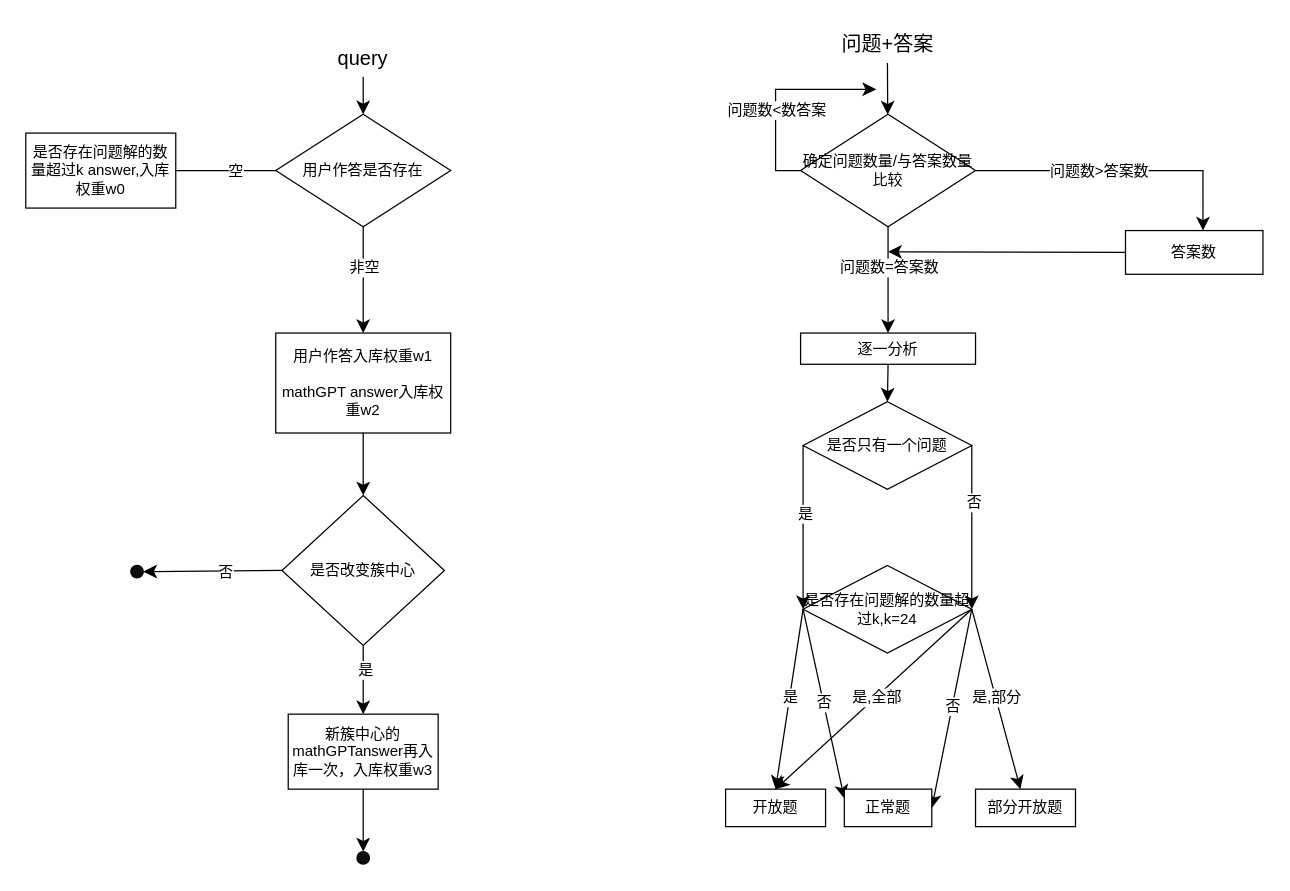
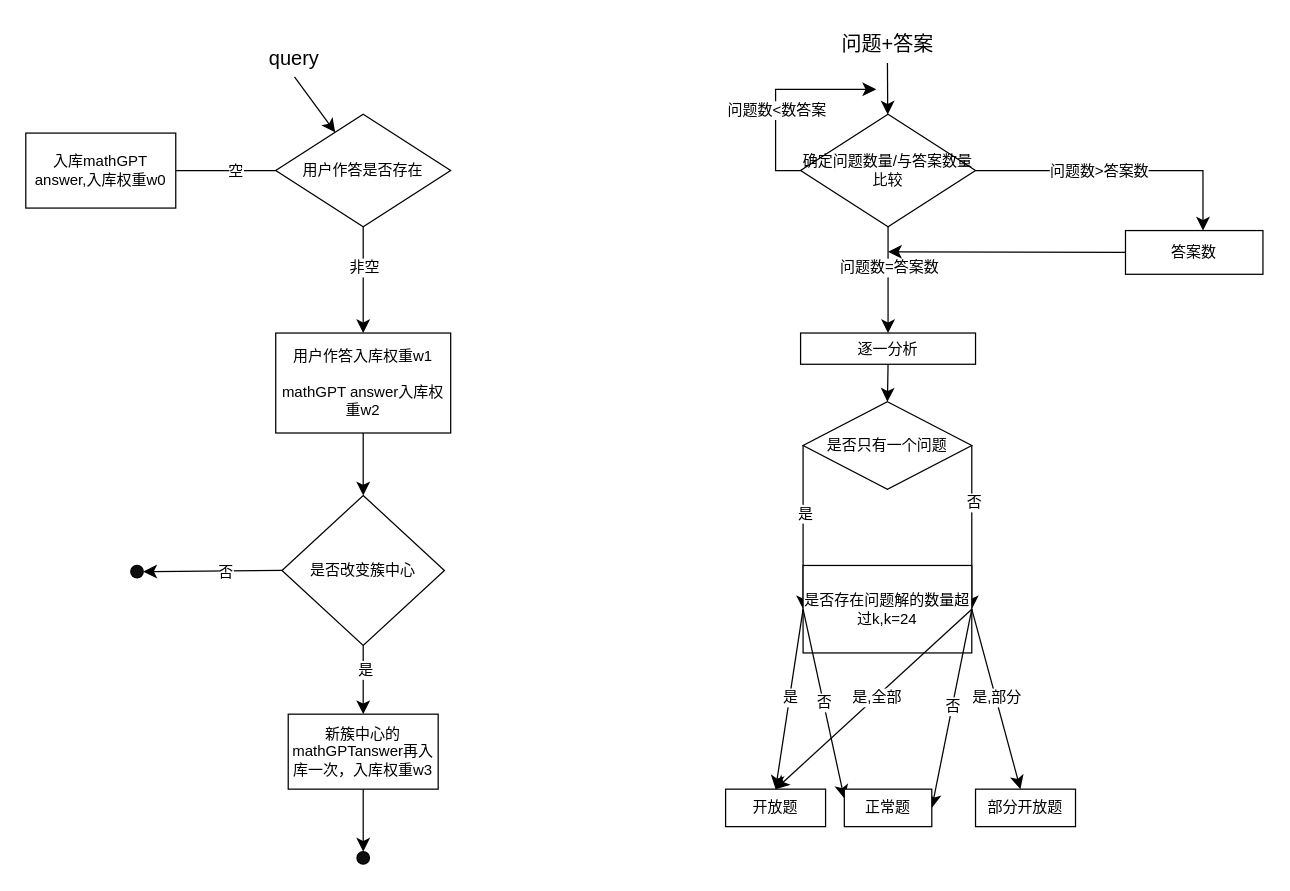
  <mxCell id="0" />
  <mxCell id="1" parent="0" />
  <mxCell id="2" style="edgeStyle=none;curved=1;rounded=0;orthogonalLoop=1;jettySize=auto;html=1;exitX=0.5;exitY=1;exitDx=0;exitDy=0;fontSize=12;startSize=8;endSize=8;" edge="1" parent="1" source="3" target="8"><mxGeometry relative="1" as="geometry" /></mxCell>
- <mxCell id="3" value="query" style="text;html=1;align=center;verticalAlign=middle;whiteSpace=wrap;rounded=0;fontSize=16;" vertex="1" parent="1"><mxGeometry x="260" y="31" width="60" height="30" as="geometry" /></mxCell>
+ <mxCell id="3" value="query" style="text;html=1;align=center;verticalAlign=middle;whiteSpace=wrap;rounded=0;fontSize=16;" vertex="1" parent="1"><mxGeometry x="205" y="31" width="60" height="30" as="geometry" /></mxCell>
  <mxCell id="4" style="edgeStyle=none;curved=1;rounded=0;orthogonalLoop=1;jettySize=auto;html=1;exitX=0;exitY=0.5;exitDx=0;exitDy=0;fontSize=12;startSize=8;endSize=8;entryX=1;entryY=0.5;entryDx=0;entryDy=0;endArrow=none;" edge="1" parent="1" source="8" target="9"><mxGeometry relative="1" as="geometry"><mxPoint x="150" y="136" as="targetPoint" /></mxGeometry></mxCell>
  <mxCell id="5" value="空" style="edgeLabel;html=1;align=center;verticalAlign=middle;resizable=0;points=[];fontSize=12;" vertex="1" connectable="0" parent="4"><mxGeometry x="-0.171" relative="1" as="geometry"><mxPoint as="offset" /></mxGeometry></mxCell>
  <mxCell id="6" style="edgeStyle=none;curved=1;rounded=0;orthogonalLoop=1;jettySize=auto;html=1;exitX=0.5;exitY=1;exitDx=0;exitDy=0;fontSize=12;startSize=8;endSize=8;entryX=0.5;entryY=0;entryDx=0;entryDy=0;" edge="1" parent="1" source="8" target="11"><mxGeometry relative="1" as="geometry"><mxPoint x="290" y="251" as="targetPoint" /></mxGeometry></mxCell>
  <mxCell id="7" value="非空" style="edgeLabel;html=1;align=center;verticalAlign=middle;resizable=0;points=[];fontSize=12;" vertex="1" connectable="0" parent="6"><mxGeometry x="-0.25" relative="1" as="geometry"><mxPoint as="offset" /></mxGeometry></mxCell>
  <mxCell id="8" value="用户作答是否存在" style="rhombus;whiteSpace=wrap;html=1;" vertex="1" parent="1"><mxGeometry x="220" y="91" width="140" height="90" as="geometry" /></mxCell>
- <mxCell id="9" value="是否存在问题解的数量超过k answer,入库权重w0" style="rounded=0;whiteSpace=wrap;html=1;" vertex="1" parent="1"><mxGeometry x="20" y="106" width="120" height="60" as="geometry" /></mxCell>
+ <mxCell id="9" value="入库mathGPT answer,入库权重w0" style="rounded=0;whiteSpace=wrap;html=1;" vertex="1" parent="1"><mxGeometry x="20" y="106" width="120" height="60" as="geometry" /></mxCell>
  <mxCell id="10" style="edgeStyle=none;curved=1;rounded=0;orthogonalLoop=1;jettySize=auto;html=1;exitX=0.5;exitY=1;exitDx=0;exitDy=0;fontSize=12;startSize=8;endSize=8;entryX=0.5;entryY=0;entryDx=0;entryDy=0;" edge="1" parent="1" source="11" target="16"><mxGeometry relative="1" as="geometry"><mxPoint x="290" y="391" as="targetPoint" /></mxGeometry></mxCell>
  <mxCell id="11" value="用户作答入库权重w1&lt;div&gt;&lt;br&gt;&lt;div&gt;mathGPT answer入库权重w2&lt;/div&gt;&lt;/div&gt;" style="rounded=0;whiteSpace=wrap;html=1;" vertex="1" parent="1"><mxGeometry x="220" y="266" width="140" height="80" as="geometry" /></mxCell>
  <mxCell id="12" style="edgeStyle=none;curved=1;rounded=0;orthogonalLoop=1;jettySize=auto;html=1;exitX=0;exitY=0.5;exitDx=0;exitDy=0;fontSize=12;startSize=8;endSize=8;" edge="1" parent="1" source="16" target="17"><mxGeometry relative="1" as="geometry"><mxPoint x="150" y="471" as="targetPoint" /></mxGeometry></mxCell>
  <mxCell id="13" value="否" style="edgeLabel;html=1;align=center;verticalAlign=middle;resizable=0;points=[];fontSize=12;" vertex="1" connectable="0" parent="12"><mxGeometry x="-0.173" y="1" relative="1" as="geometry"><mxPoint as="offset" /></mxGeometry></mxCell>
  <mxCell id="14" style="edgeStyle=none;curved=1;rounded=0;orthogonalLoop=1;jettySize=auto;html=1;exitX=0.5;exitY=1;exitDx=0;exitDy=0;fontSize=12;startSize=8;endSize=8;" edge="1" parent="1" source="16"><mxGeometry relative="1" as="geometry"><mxPoint x="290" y="571" as="targetPoint" /></mxGeometry></mxCell>
  <mxCell id="15" value="是" style="edgeLabel;html=1;align=center;verticalAlign=middle;resizable=0;points=[];fontSize=12;" vertex="1" connectable="0" parent="14"><mxGeometry x="-0.309" y="1" relative="1" as="geometry"><mxPoint as="offset" /></mxGeometry></mxCell>
  <mxCell id="16" value="是否改变簇中心" style="rhombus;whiteSpace=wrap;html=1;" vertex="1" parent="1"><mxGeometry x="225" y="396" width="130" height="120" as="geometry" /></mxCell>
  <mxCell id="17" value="" style="ellipse;whiteSpace=wrap;html=1;fillColor=#0d0d0d;" vertex="1" parent="1"><mxGeometry x="104" y="452" width="10" height="10" as="geometry" /></mxCell>
  <mxCell id="18" style="edgeStyle=none;curved=1;rounded=0;orthogonalLoop=1;jettySize=auto;html=1;exitX=0.5;exitY=1;exitDx=0;exitDy=0;fontSize=12;startSize=8;endSize=8;entryX=0.5;entryY=0;entryDx=0;entryDy=0;" edge="1" parent="1" source="19" target="20"><mxGeometry relative="1" as="geometry"><mxPoint x="290" y="681" as="targetPoint" /></mxGeometry></mxCell>
  <mxCell id="19" value="新簇中心的mathGPTanswer再入库一次，入库权重w3" style="rounded=0;whiteSpace=wrap;html=1;" vertex="1" parent="1"><mxGeometry x="230" y="571" width="120" height="60" as="geometry" /></mxCell>
  <mxCell id="20" value="" style="ellipse;whiteSpace=wrap;html=1;fillColor=#0d0d0d;" vertex="1" parent="1"><mxGeometry x="285" y="681" width="10" height="10" as="geometry" /></mxCell>
  <mxCell id="21" style="edgeStyle=none;curved=1;rounded=0;orthogonalLoop=1;jettySize=auto;html=1;exitX=0.5;exitY=1;exitDx=0;exitDy=0;fontSize=12;startSize=8;endSize=8;" edge="1" parent="1" source="22" target="29"><mxGeometry relative="1" as="geometry" /></mxCell>
  <mxCell id="22" value="问题+答案" style="text;html=1;align=center;verticalAlign=middle;whiteSpace=wrap;rounded=0;fontSize=16;" vertex="1" parent="1"><mxGeometry x="664.5" y="20" width="90" height="30" as="geometry" /></mxCell>
  <mxCell id="23" style="edgeStyle=orthogonalEdgeStyle;rounded=0;orthogonalLoop=1;jettySize=auto;html=1;exitX=0;exitY=0.5;exitDx=0;exitDy=0;fontSize=12;startSize=8;endSize=8;endArrow=classic;endFill=1;" edge="1" parent="1" source="29"><mxGeometry relative="1" as="geometry"><mxPoint x="700" y="71" as="targetPoint" /></mxGeometry></mxCell>
  <mxCell id="24" value="问题数&amp;lt;数答案" style="edgeLabel;html=1;align=center;verticalAlign=middle;resizable=0;points=[];fontSize=12;" vertex="1" connectable="0" parent="23"><mxGeometry x="-0.171" relative="1" as="geometry"><mxPoint as="offset" /></mxGeometry></mxCell>
  <mxCell id="25" style="edgeStyle=none;curved=1;rounded=0;orthogonalLoop=1;jettySize=auto;html=1;exitX=0.5;exitY=1;exitDx=0;exitDy=0;fontSize=12;startSize=8;endSize=8;entryX=0.5;entryY=0;entryDx=0;entryDy=0;" edge="1" parent="1" source="29" target="31"><mxGeometry relative="1" as="geometry"><mxPoint x="710" y="251" as="targetPoint" /></mxGeometry></mxCell>
  <mxCell id="26" value="问题数=答案数" style="edgeLabel;html=1;align=center;verticalAlign=middle;resizable=0;points=[];fontSize=12;" vertex="1" connectable="0" parent="25"><mxGeometry x="-0.25" relative="1" as="geometry"><mxPoint as="offset" /></mxGeometry></mxCell>
  <mxCell id="27" style="edgeStyle=orthogonalEdgeStyle;rounded=0;orthogonalLoop=1;jettySize=auto;html=1;fontSize=12;startSize=8;endSize=8;entryX=0.564;entryY=0;entryDx=0;entryDy=0;entryPerimeter=0;" edge="1" parent="1" source="29" target="38"><mxGeometry relative="1" as="geometry"><mxPoint x="930" y="251" as="targetPoint" /></mxGeometry></mxCell>
  <mxCell id="28" value="问题数&amp;gt;答案数" style="edgeLabel;html=1;align=center;verticalAlign=middle;resizable=0;points=[];fontSize=12;" vertex="1" connectable="0" parent="27"><mxGeometry x="-0.154" relative="1" as="geometry"><mxPoint x="1" as="offset" /></mxGeometry></mxCell>
  <mxCell id="29" value="确定问题数量/与答案数量比较" style="rhombus;whiteSpace=wrap;html=1;" vertex="1" parent="1"><mxGeometry x="640" y="91" width="140" height="90" as="geometry" /></mxCell>
  <mxCell id="30" style="edgeStyle=none;curved=1;rounded=0;orthogonalLoop=1;jettySize=auto;html=1;exitX=0.5;exitY=1;exitDx=0;exitDy=0;fontSize=12;startSize=8;endSize=8;entryX=0.5;entryY=0;entryDx=0;entryDy=0;" edge="1" parent="1" source="31" target="36"><mxGeometry relative="1" as="geometry"><mxPoint x="710" y="391" as="targetPoint" /></mxGeometry></mxCell>
  <mxCell id="31" value="逐一分析" style="rounded=0;whiteSpace=wrap;html=1;" vertex="1" parent="1"><mxGeometry x="640" y="266" width="140" height="25" as="geometry" /></mxCell>
  <mxCell id="32" style="edgeStyle=none;curved=1;rounded=0;orthogonalLoop=1;jettySize=auto;html=1;exitX=0;exitY=0.5;exitDx=0;exitDy=0;fontSize=12;startSize=8;endSize=8;entryX=0;entryY=0.5;entryDx=0;entryDy=0;" edge="1" parent="1" target="41"><mxGeometry relative="1" as="geometry"><mxPoint x="645" y="451" as="targetPoint" /><mxPoint x="642" y="356" as="sourcePoint" /></mxGeometry></mxCell>
  <mxCell id="33" value="是" style="edgeLabel;html=1;align=center;verticalAlign=middle;resizable=0;points=[];fontSize=12;" vertex="1" connectable="0" parent="32"><mxGeometry x="-0.173" y="1" relative="1" as="geometry"><mxPoint as="offset" /></mxGeometry></mxCell>
  <mxCell id="34" style="edgeStyle=none;curved=1;rounded=0;orthogonalLoop=1;jettySize=auto;html=1;exitX=1;exitY=0.5;exitDx=0;exitDy=0;fontSize=12;startSize=8;endSize=8;entryX=1;entryY=0.5;entryDx=0;entryDy=0;" edge="1" parent="1" target="41"><mxGeometry relative="1" as="geometry"><mxPoint x="780" y="451" as="targetPoint" /><mxPoint x="777" y="356" as="sourcePoint" /></mxGeometry></mxCell>
  <mxCell id="35" value="否" style="edgeLabel;html=1;align=center;verticalAlign=middle;resizable=0;points=[];fontSize=12;" vertex="1" connectable="0" parent="34"><mxGeometry x="-0.309" y="1" relative="1" as="geometry"><mxPoint as="offset" /></mxGeometry></mxCell>
  <mxCell id="36" value="是否只有一个问题" style="rhombus;whiteSpace=wrap;html=1;" vertex="1" parent="1"><mxGeometry x="642" y="321" width="135" height="70" as="geometry" /></mxCell>
  <mxCell id="37" style="edgeStyle=none;curved=1;rounded=0;orthogonalLoop=1;jettySize=auto;html=1;fontSize=12;startSize=8;endSize=8;" edge="1" parent="1" source="38"><mxGeometry relative="1" as="geometry"><mxPoint x="710" y="201" as="targetPoint" /></mxGeometry></mxCell>
  <mxCell id="38" value="答案数" style="rounded=0;whiteSpace=wrap;html=1;" vertex="1" parent="1"><mxGeometry x="900" y="184" width="110" height="35" as="geometry" /></mxCell>
  <mxCell id="39" style="edgeStyle=none;curved=1;rounded=0;orthogonalLoop=1;jettySize=auto;html=1;fontSize=12;startSize=8;endSize=8;exitX=0;exitY=0.5;exitDx=0;exitDy=0;entryX=0.5;entryY=0;entryDx=0;entryDy=0;" edge="1" parent="1" source="41" target="48"><mxGeometry relative="1" as="geometry"><mxPoint x="600" y="571" as="targetPoint" /><mxPoint x="570" y="611" as="sourcePoint" /></mxGeometry></mxCell>
  <mxCell id="40" value="是" style="edgeLabel;html=1;align=center;verticalAlign=middle;resizable=0;points=[];fontSize=12;" vertex="1" connectable="0" parent="39"><mxGeometry x="-0.02" relative="1" as="geometry"><mxPoint as="offset" /></mxGeometry></mxCell>
- <mxCell id="41" value="是否存在问题解的数量超过k,k=24" style="rhombus;whiteSpace=wrap;html=1;" vertex="1" parent="1"><mxGeometry x="642" y="452" width="135" height="70" as="geometry" /></mxCell>
+ <mxCell id="41" value="是否存在问题解的数量超过k,k=24" style="whiteSpace=wrap;html=1;rounded=0;" vertex="1" parent="1"><mxGeometry x="642" y="452" width="135" height="70" as="geometry" /></mxCell>
  <mxCell id="42" style="edgeStyle=none;curved=1;rounded=0;orthogonalLoop=1;jettySize=auto;html=1;fontSize=12;startSize=8;endSize=8;exitX=0;exitY=0.5;exitDx=0;exitDy=0;entryX=0;entryY=0.25;entryDx=0;entryDy=0;" edge="1" parent="1" source="41" target="49"><mxGeometry relative="1" as="geometry"><mxPoint x="680" y="571" as="targetPoint" /><mxPoint x="655" y="497" as="sourcePoint" /></mxGeometry></mxCell>
  <mxCell id="43" value="否" style="edgeLabel;html=1;align=center;verticalAlign=middle;resizable=0;points=[];fontSize=12;" vertex="1" connectable="0" parent="42"><mxGeometry x="-0.02" relative="1" as="geometry"><mxPoint as="offset" /></mxGeometry></mxCell>
  <mxCell id="44" style="edgeStyle=none;curved=1;rounded=0;orthogonalLoop=1;jettySize=auto;html=1;fontSize=12;startSize=8;endSize=8;exitX=1;exitY=0.5;exitDx=0;exitDy=0;" edge="1" parent="1" source="41" target="50"><mxGeometry relative="1" as="geometry"><mxPoint x="760" y="571" as="targetPoint" /><mxPoint x="665" y="507" as="sourcePoint" /></mxGeometry></mxCell>
  <mxCell id="45" value="是,部分" style="edgeLabel;html=1;align=center;verticalAlign=middle;resizable=0;points=[];fontSize=12;" vertex="1" connectable="0" parent="44"><mxGeometry x="-0.02" relative="1" as="geometry"><mxPoint as="offset" /></mxGeometry></mxCell>
  <mxCell id="46" style="edgeStyle=none;curved=1;rounded=0;orthogonalLoop=1;jettySize=auto;html=1;fontSize=12;startSize=8;endSize=8;exitX=1;exitY=0.5;exitDx=0;exitDy=0;entryX=1;entryY=0.5;entryDx=0;entryDy=0;" edge="1" parent="1" source="41" target="49"><mxGeometry relative="1" as="geometry"><mxPoint x="820" y="571" as="targetPoint" /><mxPoint x="790" y="497" as="sourcePoint" /></mxGeometry></mxCell>
  <mxCell id="47" value="否" style="edgeLabel;html=1;align=center;verticalAlign=middle;resizable=0;points=[];fontSize=12;" vertex="1" connectable="0" parent="46"><mxGeometry x="-0.02" relative="1" as="geometry"><mxPoint as="offset" /></mxGeometry></mxCell>
  <mxCell id="48" value="开放题" style="whiteSpace=wrap;html=1;" vertex="1" parent="1"><mxGeometry x="580" y="631" width="80" height="30" as="geometry" /></mxCell>
  <mxCell id="49" value="正常题" style="whiteSpace=wrap;html=1;" vertex="1" parent="1"><mxGeometry x="675" y="631" width="70" height="30" as="geometry" /></mxCell>
  <mxCell id="50" value="部分开放题" style="whiteSpace=wrap;html=1;" vertex="1" parent="1"><mxGeometry x="780" y="631" width="80" height="30" as="geometry" /></mxCell>
  <mxCell id="51" style="edgeStyle=none;curved=1;rounded=0;orthogonalLoop=1;jettySize=auto;html=1;fontSize=12;startSize=8;endSize=8;entryX=0.5;entryY=0;entryDx=0;entryDy=0;exitX=1;exitY=0.5;exitDx=0;exitDy=0;" edge="1" parent="1" source="41" target="48"><mxGeometry relative="1" as="geometry"><mxPoint x="781" y="596" as="targetPoint" /><mxPoint x="780" y="491" as="sourcePoint" /></mxGeometry></mxCell>
  <mxCell id="52" value="是,全部" style="edgeLabel;html=1;align=center;verticalAlign=middle;resizable=0;points=[];fontSize=12;" vertex="1" connectable="0" parent="51"><mxGeometry x="-0.02" relative="1" as="geometry"><mxPoint as="offset" /></mxGeometry></mxCell>
